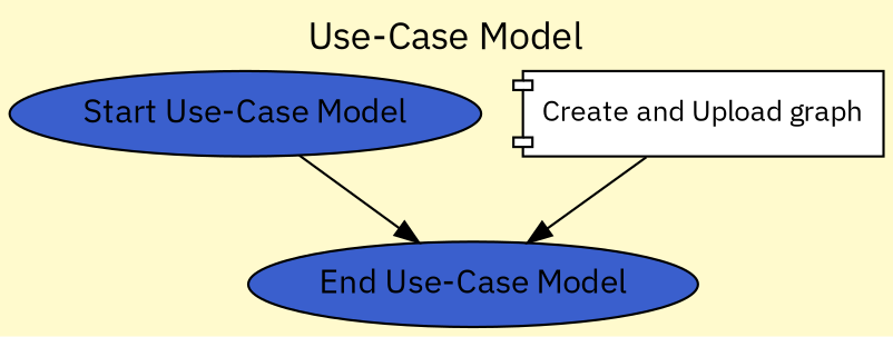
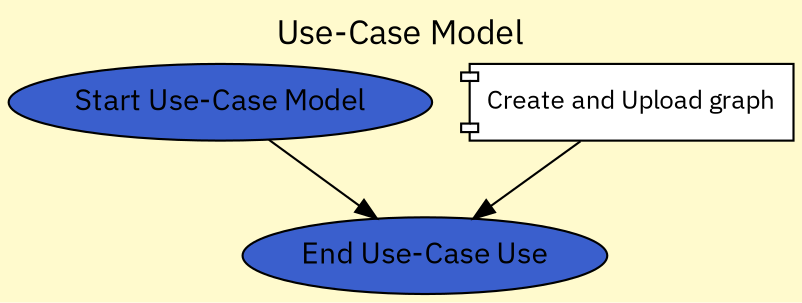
  digraph {
    bgcolor=lemonchiffon
    fontname="IBM Plex Sans"
    fontsize=16
    label="Use-Case Model"
    labelloc=t
    node [fillcolor=royalblue3 fontname="IBM Plex Sans" shape=ellipse style=filled]
    edge [fontname="IBM Plex Sans" style=solid]
    n1 [label="Start Use-Case Model"]
-   n2 [label="End Use-Case Model"]
+   n2 [label="End Use-Case Use"]
    n3 [fillcolor=white fontsize=12 label="Create and Upload graph" margin="0.11,0.11" shape=component]
    n1 -> n2
    n3 -> n2
  }
